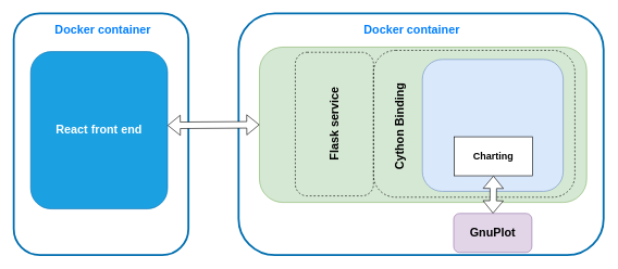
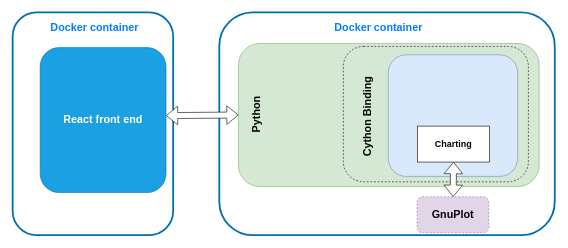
  <mxCell id="0" />
  <mxCell id="1" parent="0" />
  <mxCell id="2" value="" style="rounded=1;whiteSpace=wrap;html=1;fillColor=#d5e8d4;fontSize=18;strokeColor=#82b366;" vertex="1" parent="1"><mxGeometry x="397" y="72" width="502" height="239" as="geometry" /></mxCell>
  <mxCell id="3" value="" style="group" vertex="1" connectable="0" parent="1"><mxGeometry x="591" y="91" width="290" height="297" as="geometry" /></mxCell>
- <mxCell id="4" value="GnuPlot" style="rounded=1;whiteSpace=wrap;html=1;fontSize=18;fontStyle=1;fillColor=#e1d5e7;strokeColor=#9673a6;" vertex="1" parent="3"><mxGeometry x="104" y="237" width="120" height="60" as="geometry" /></mxCell>
+ <mxCell id="4" value="GnuPlot" style="rounded=1;whiteSpace=wrap;html=1;fontSize=18;fontStyle=1;fillColor=#e1d5e7;strokeColor=#9673a6;dashed=1;" vertex="1" parent="3"><mxGeometry x="104" y="237" width="120" height="60" as="geometry" /></mxCell>
  <mxCell id="5" value="" style="group" vertex="1" connectable="0" parent="3"><mxGeometry x="56" width="234" height="212" as="geometry" /></mxCell>
  <mxCell id="6" value="" style="rounded=1;whiteSpace=wrap;html=1;fillColor=#dae8fc;strokeColor=#6c8ebf;" vertex="1" parent="5"><mxGeometry width="216" height="203" as="geometry" /></mxCell>
  <mxCell id="7" value="" style="group;fontStyle=1;fontSize=15;" vertex="1" connectable="0" parent="5"><mxGeometry x="49" y="59" width="120" height="120" as="geometry" /></mxCell>
  <mxCell id="8" value="Charting" style="rounded=0;whiteSpace=wrap;html=1;fontSize=15;fontStyle=1" vertex="1" parent="7"><mxGeometry y="60" width="120" height="60" as="geometry" /></mxCell>
  <mxCell id="9" value="" style="rounded=1;whiteSpace=wrap;html=1;fontSize=18;fillColor=none;dashed=1;" vertex="1" parent="5"><mxGeometry x="-75" y="-14" width="309" height="226" as="geometry" /></mxCell>
  <mxCell id="10" value="" style="shape=flexArrow;endArrow=classic;startArrow=classic;html=1;fontSize=18;entryX=0.5;entryY=1;entryDx=0;entryDy=0;fillColor=#ffffff;" edge="1" parent="3" source="4" target="8"><mxGeometry width="50" height="50" relative="1" as="geometry"><mxPoint x="137" y="231" as="sourcePoint" /><mxPoint x="187" y="181" as="targetPoint" /></mxGeometry></mxCell>
  <mxCell id="11" value="Cython Binding" style="text;html=1;strokeColor=none;fillColor=none;align=center;verticalAlign=middle;whiteSpace=wrap;rounded=0;fontSize=18;horizontal=0;fontStyle=1" vertex="1" parent="3"><mxGeometry y="22" width="42" height="163" as="geometry" /></mxCell>
- <mxCell id="12" value="Flask service" style="rounded=1;whiteSpace=wrap;html=1;dashed=1;fillColor=none;fontSize=18;fontStyle=1;horizontal=0;" vertex="1" parent="1"><mxGeometry x="452" y="80" width="120" height="221" as="geometry" /></mxCell>
- <mxCell id="14" value="React front end" style="rounded=1;whiteSpace=wrap;html=1;fillColor=#1ba1e2;fontSize=18;fontStyle=1;strokeColor=#006EAF;fontColor=#ffffff;" vertex="1" parent="1"><mxGeometry x="46" y="79" width="210" height="242" as="geometry" /></mxCell>
+ <mxCell id="13" value="Python" style="text;html=1;strokeColor=none;fillColor=none;align=center;verticalAlign=middle;whiteSpace=wrap;rounded=0;dashed=1;fontSize=18;fontStyle=1;horizontal=0;" vertex="1" parent="1"><mxGeometry x="407" y="152.5" width="40" height="76" as="geometry" /></mxCell>
+ <mxCell id="14" value="React front end" style="rounded=1;whiteSpace=wrap;html=1;fillColor=#1ba1e2;fontSize=18;fontStyle=1;strokeColor=#006EAF;fontColor=#ffffff;" vertex="1" parent="1"><mxGeometry x="66" y="79" width="210" height="242" as="geometry" /></mxCell>
  <mxCell id="15" value="Docker container" style="text;html=1;strokeColor=none;fillColor=none;align=center;verticalAlign=middle;whiteSpace=wrap;rounded=0;fontSize=18;fontStyle=1;fontColor=#007FFF;" vertex="1" parent="1"><mxGeometry x="78" y="36" width="158" height="20" as="geometry" /></mxCell>
  <mxCell id="16" value="Docker container" style="text;html=1;strokeColor=none;fillColor=none;align=center;verticalAlign=middle;whiteSpace=wrap;rounded=0;fontSize=18;fontStyle=1;fontColor=#007FFF;" vertex="1" parent="1"><mxGeometry x="552" y="36" width="158" height="20" as="geometry" /></mxCell>
  <mxCell id="17" value="" style="rounded=1;whiteSpace=wrap;html=1;fontSize=18;fontColor=#ffffff;strokeColor=#006EAF;fillColor=none;strokeWidth=3;" vertex="1" parent="1"><mxGeometry x="20" y="20" width="268" height="372" as="geometry" /></mxCell>
  <mxCell id="18" value="" style="rounded=1;whiteSpace=wrap;html=1;fontSize=18;fontColor=#ffffff;strokeColor=#006EAF;fillColor=none;strokeWidth=3;" vertex="1" parent="1"><mxGeometry x="365" y="20" width="560" height="372" as="geometry" /></mxCell>
  <mxCell id="19" value="" style="shape=flexArrow;endArrow=classic;startArrow=classic;html=1;fillColor=#ffffff;fontSize=18;exitX=1;exitY=0.469;exitDx=0;exitDy=0;exitPerimeter=0;entryX=0;entryY=0.5;entryDx=0;entryDy=0;" edge="1" parent="1" source="14" target="2"><mxGeometry width="50" height="50" relative="1" as="geometry"><mxPoint x="261" y="194" as="sourcePoint" /><mxPoint x="311" y="144" as="targetPoint" /></mxGeometry></mxCell>
